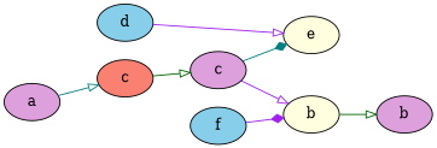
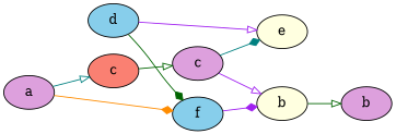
  digraph {
    rankdir=LR
    node [fillcolor=plum style=filled]
    edge [arrowhead=onormal color=darkgreen]
    n1 [label=a]
    n2 [fillcolor=salmon label=c]
    n3 [fillcolor=skyblue label=f]
    n4 [label=c]
    n5 [fillcolor=lightyellow label=b]
    n6 [fillcolor=lightyellow label=e]
    n7 [label=b]
    n8 [fillcolor=skyblue label=d]
    n1 -> n2 [color=teal]
+   n1 -> n3 [arrowhead=diamond color=darkorange]
    n2 -> n4
    n3 -> n5 [arrowhead=diamond color=purple]
    n4 -> n5 [color=purple]
    n4 -> n6 [arrowhead=diamond color=teal]
    n5 -> n7
+   n8 -> n3 [arrowhead=diamond]
    n8 -> n6 [color=purple]
  }
